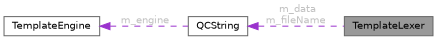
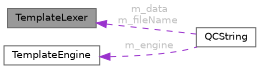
  digraph {
    rankdir=LR
    node [color=gray40 fillcolor=white fontname=Helvetica fontsize=10 shape=box style=filled]
    edge [color=darkorchid3 dir=back fontcolor=grey fontname=Helvetica fontsize=10 labelfontname=Helvetica labelfontsize=10 style=dashed]
    n1 [fillcolor=grey60 fontcolor=black height=0.2 label=TemplateLexer width=0.4]
    n2 [height=0.2 label=TemplateEngine width=0.4]
    n3 [height=0.2 label=QCString width=0.4]
    n2 -> n3 [label=" m_engine"]
-   n3 -> n1 [label=" m_data\nm_fileName"]
+   n1 -> n3 [label=" m_data\nm_fileName"]
  }
